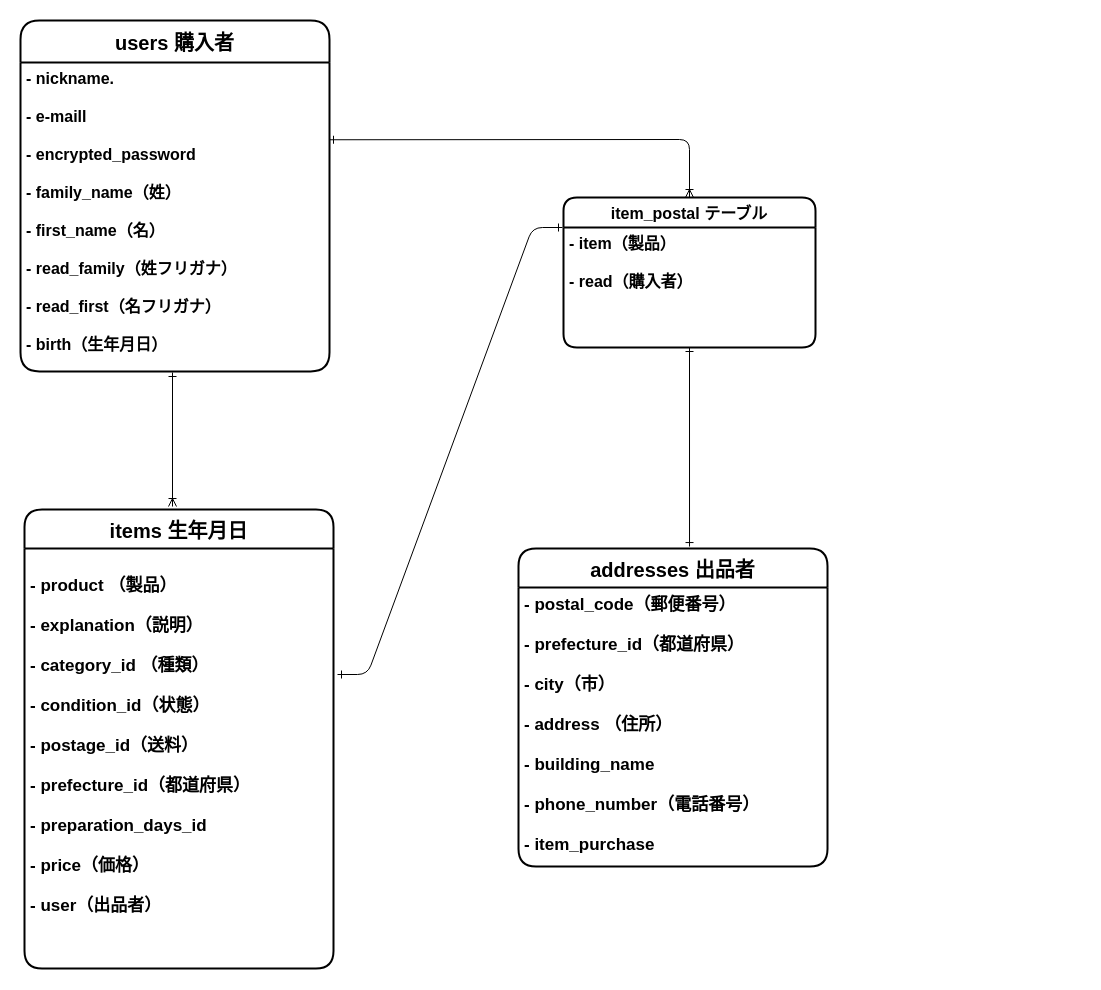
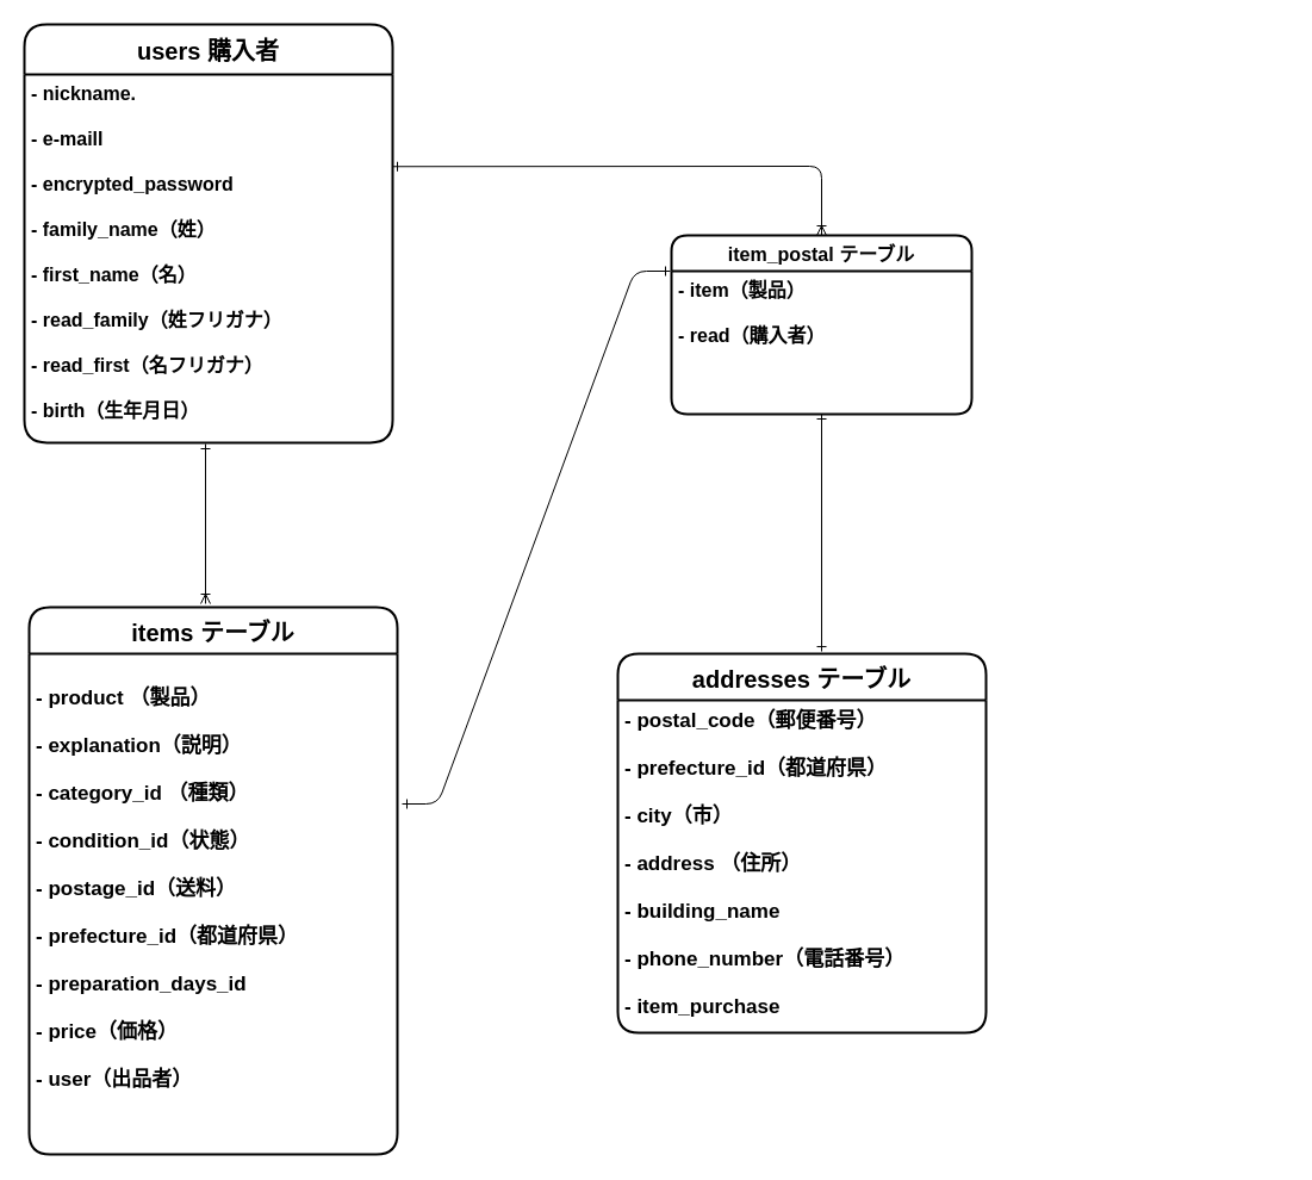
  <mxCell id="0" />
  <mxCell id="1" parent="0" />
  <mxCell id="2" value="users 購入者" style="swimlane;childLayout=stackLayout;horizontal=1;startSize=42;horizontalStack=0;rounded=1;fontSize=20;fontStyle=1;strokeWidth=2;resizeParent=0;resizeLast=1;shadow=0;dashed=0;align=center;" parent="1" vertex="1"><mxGeometry x="20" y="20" width="309" height="351" as="geometry" /></mxCell>
  <mxCell id="3" value="" style="line;strokeWidth=1;rotatable=0;dashed=0;labelPosition=right;align=left;verticalAlign=middle;spacingTop=0;spacingLeft=6;points=[];portConstraint=eastwest;" parent="2" vertex="1"><mxGeometry y="42" width="309" as="geometry" /></mxCell>
  <mxCell id="4" value="- nickname.                                      &#10;&#10;- e-maill                                              &#10;&#10;- encrypted_password                                      &#10;&#10;- family_name（姓）                                 &#10;&#10;- first_name（名）                                     &#10;&#10;- read_family（姓フリガナ）                       &#10;&#10;- read_first（名フリガナ）                           &#10;&#10;- birth（生年月日）                                       &#10;&#10;&#10;                  &#10;&#10;" style="align=left;strokeColor=none;fillColor=none;spacingLeft=4;fontSize=16;verticalAlign=top;resizable=0;rotatable=0;part=1;fontStyle=1" parent="2" vertex="1"><mxGeometry y="42" width="309" height="309" as="geometry" /></mxCell>
- <mxCell id="5" value="items 生年月日" style="swimlane;childLayout=stackLayout;horizontal=1;startSize=39;horizontalStack=0;rounded=1;fontSize=20;fontStyle=1;strokeWidth=2;resizeParent=0;resizeLast=1;shadow=0;dashed=0;align=center;" parent="1" vertex="1"><mxGeometry x="24" y="509" width="309" height="459" as="geometry" /></mxCell>
+ <mxCell id="5" value="items テーブル" style="swimlane;childLayout=stackLayout;horizontal=1;startSize=39;horizontalStack=0;rounded=1;fontSize=20;fontStyle=1;strokeWidth=2;resizeParent=0;resizeLast=1;shadow=0;dashed=0;align=center;" parent="1" vertex="1"><mxGeometry x="24" y="509" width="309" height="459" as="geometry" /></mxCell>
  <mxCell id="6" value="" style="line;strokeWidth=1;rotatable=0;dashed=0;labelPosition=right;align=left;verticalAlign=middle;spacingTop=0;spacingLeft=6;points=[];portConstraint=eastwest;" parent="5" vertex="1"><mxGeometry y="39" width="309" as="geometry" /></mxCell>
  <mxCell id="7" value="                                                                             &#10;- product （製品）&#10;&#10;- explanation（説明）                                                                   &#10;&#10;- category_id （種類）                                                                         &#10;&#10;- condition_id（状態）  &#10;&#10;- postage_id（送料）                                                              &#10;&#10;- prefecture_id（都道府県）                                                               &#10;&#10;- preparation_days_id                                                               &#10;&#10;- price（価格）                                        &#10;&#10;- user（出品者）                                      &#10;                                                     &#10;                                          &#10;                                                          &#10;                                    &#10;                                                          &#10;                                     &#10;                                                        &#10;                  &#10;&#10;" style="align=left;strokeColor=none;fillColor=none;spacingLeft=4;fontSize=17;verticalAlign=top;resizable=0;rotatable=0;part=1;fontStyle=1" parent="5" vertex="1"><mxGeometry y="39" width="309" height="420" as="geometry" /></mxCell>
  <mxCell id="8" value="item_postal テーブル" style="swimlane;childLayout=stackLayout;horizontal=1;startSize=30;horizontalStack=0;rounded=1;fontSize=16;fontStyle=1;strokeWidth=2;resizeParent=0;resizeLast=1;shadow=0;dashed=0;align=center;swimlaneFillColor=none;strokeColor=default;" parent="1" vertex="1"><mxGeometry x="563" y="197" width="252" height="150" as="geometry" /></mxCell>
  <mxCell id="9" value="- item（製品）&#10;&#10;- read（購入者）&#10;&#10;" style="align=left;strokeColor=none;fillColor=none;spacingLeft=4;fontSize=16;verticalAlign=top;resizable=0;rotatable=0;part=1;fontStyle=1" parent="8" vertex="1"><mxGeometry y="30" width="252" height="120" as="geometry" /></mxCell>
  <mxCell id="10" style="edgeStyle=none;html=1;fontSize=16;startArrow=ERone;startFill=0;endArrow=ERoneToMany;endFill=0;" parent="1" edge="1"><mxGeometry relative="1" as="geometry"><mxPoint x="172" y="372" as="sourcePoint" /><mxPoint x="172" y="506" as="targetPoint" /></mxGeometry></mxCell>
  <mxCell id="11" value="" style="edgeStyle=entityRelationEdgeStyle;fontSize=12;html=1;endArrow=ERone;endFill=1;entryX=0;entryY=0;entryDx=0;entryDy=0;startArrow=ERone;startFill=0;" parent="1" edge="1"><mxGeometry width="100" height="100" relative="1" as="geometry"><mxPoint x="337" y="674" as="sourcePoint" /><mxPoint x="562" y="227" as="targetPoint" /></mxGeometry></mxCell>
- <mxCell id="12" value="addresses 出品者" style="swimlane;childLayout=stackLayout;horizontal=1;startSize=39;horizontalStack=0;rounded=1;fontSize=20;fontStyle=1;strokeWidth=2;resizeParent=0;resizeLast=1;shadow=0;dashed=0;align=center;" parent="1" vertex="1"><mxGeometry x="518" y="548" width="309" height="318" as="geometry" /></mxCell>
+ <mxCell id="12" value="addresses テーブル" style="swimlane;childLayout=stackLayout;horizontal=1;startSize=39;horizontalStack=0;rounded=1;fontSize=20;fontStyle=1;strokeWidth=2;resizeParent=0;resizeLast=1;shadow=0;dashed=0;align=center;" parent="1" vertex="1"><mxGeometry x="518" y="548" width="309" height="318" as="geometry" /></mxCell>
  <mxCell id="13" value="" style="line;strokeWidth=1;rotatable=0;dashed=0;labelPosition=right;align=left;verticalAlign=middle;spacingTop=0;spacingLeft=6;points=[];portConstraint=eastwest;" parent="12" vertex="1"><mxGeometry y="39" width="309" as="geometry" /></mxCell>
  <mxCell id="14" value="- postal_code（郵便番号）                                                                             &#10;&#10;- prefecture_id（都道府県）&#10;                                                                             &#10;- city（市）                                                                   &#10;&#10;- address （住所）                                                                         &#10;&#10;- building_name                                                                              &#10;&#10;- phone_number（電話番号）                                                              &#10;&#10;- item_purchase                                                               &#10;&#10;                                                              &#10;&#10;                                       &#10;&#10;                                     &#10;                                                     &#10;                                          &#10;                                                          &#10;                                    &#10;                                                          &#10;                                     &#10;                                                        &#10;                  &#10;&#10;" style="align=left;strokeColor=none;fillColor=none;spacingLeft=4;fontSize=17;verticalAlign=top;resizable=0;rotatable=0;part=1;fontStyle=1" parent="12" vertex="1"><mxGeometry y="39" width="309" height="279" as="geometry" /></mxCell>
  <mxCell id="15" style="edgeStyle=none;html=1;entryX=0.492;entryY=-0.025;entryDx=0;entryDy=0;entryPerimeter=0;fontSize=16;startArrow=ERone;startFill=0;endArrow=ERone;endFill=0;exitX=0.5;exitY=1;exitDx=0;exitDy=0;" parent="1" source="9" edge="1"><mxGeometry relative="1" as="geometry"><mxPoint x="692" y="359" as="sourcePoint" /><mxPoint x="689.028" y="546.05" as="targetPoint" /></mxGeometry></mxCell>
  <mxCell id="16" style="edgeStyle=none;html=1;exitX=1;exitY=0.25;exitDx=0;exitDy=0;entryX=0.5;entryY=0;entryDx=0;entryDy=0;startArrow=ERone;startFill=0;endArrow=ERoneToMany;endFill=0;" parent="1" source="4" target="8" edge="1"><mxGeometry relative="1" as="geometry"><mxPoint x="692" y="139" as="targetPoint" /><Array as="points"><mxPoint x="689" y="139" /></Array></mxGeometry></mxCell>
